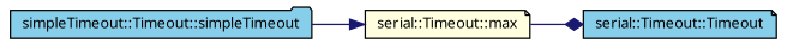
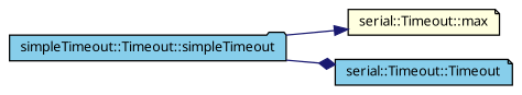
  digraph {
    fontname="Noto Sans"
    rankdir=LR
    node [color=black fillcolor=skyblue fontname="Noto Sans" fontsize=10 shape=note style=filled]
    edge [color=midnightblue fontname="Noto Sans" fontsize=10 labelfontname=Helvetica labelfontsize=10 style=solid]
    n1 [fontcolor=black height=0.2 label="simpleTimeout::Timeout::simpleTimeout" shape=folder width=0.4]
    n2 [fillcolor=lightyellow height=0.2 label="serial::Timeout::max" width=0.4]
    n3 [height=0.2 label="serial::Timeout::Timeout" width=0.4]
    n1 -> n2 [arrowhead=normal]
-   n2 -> n3 [arrowhead=diamond]
+   n1 -> n3 [arrowhead=diamond]
  }
